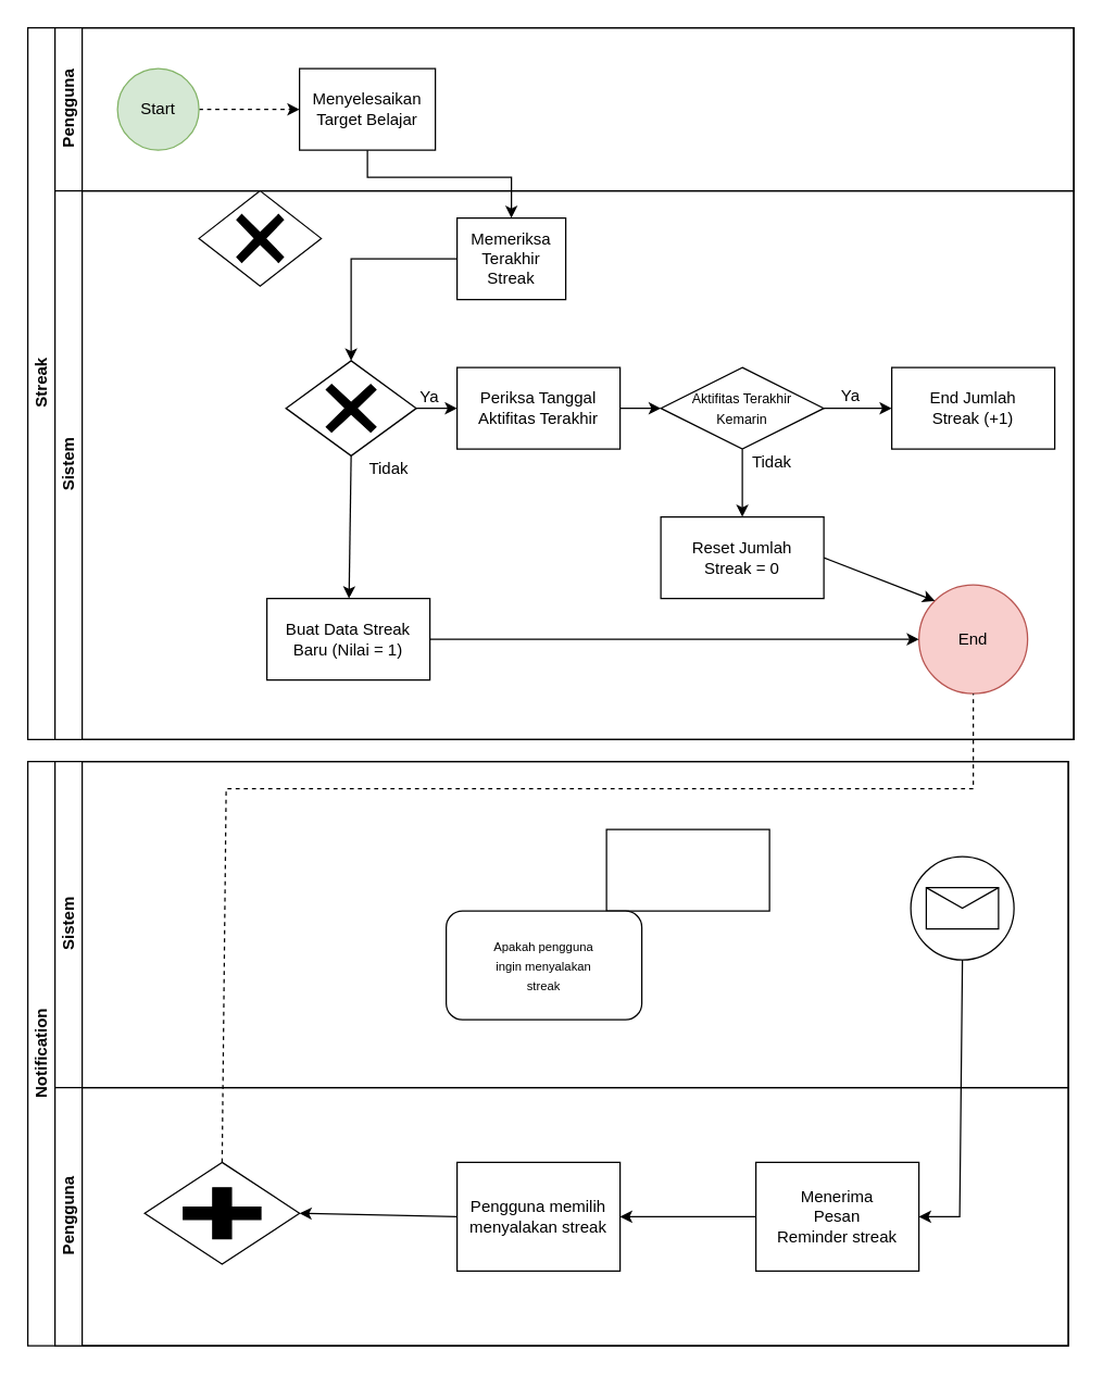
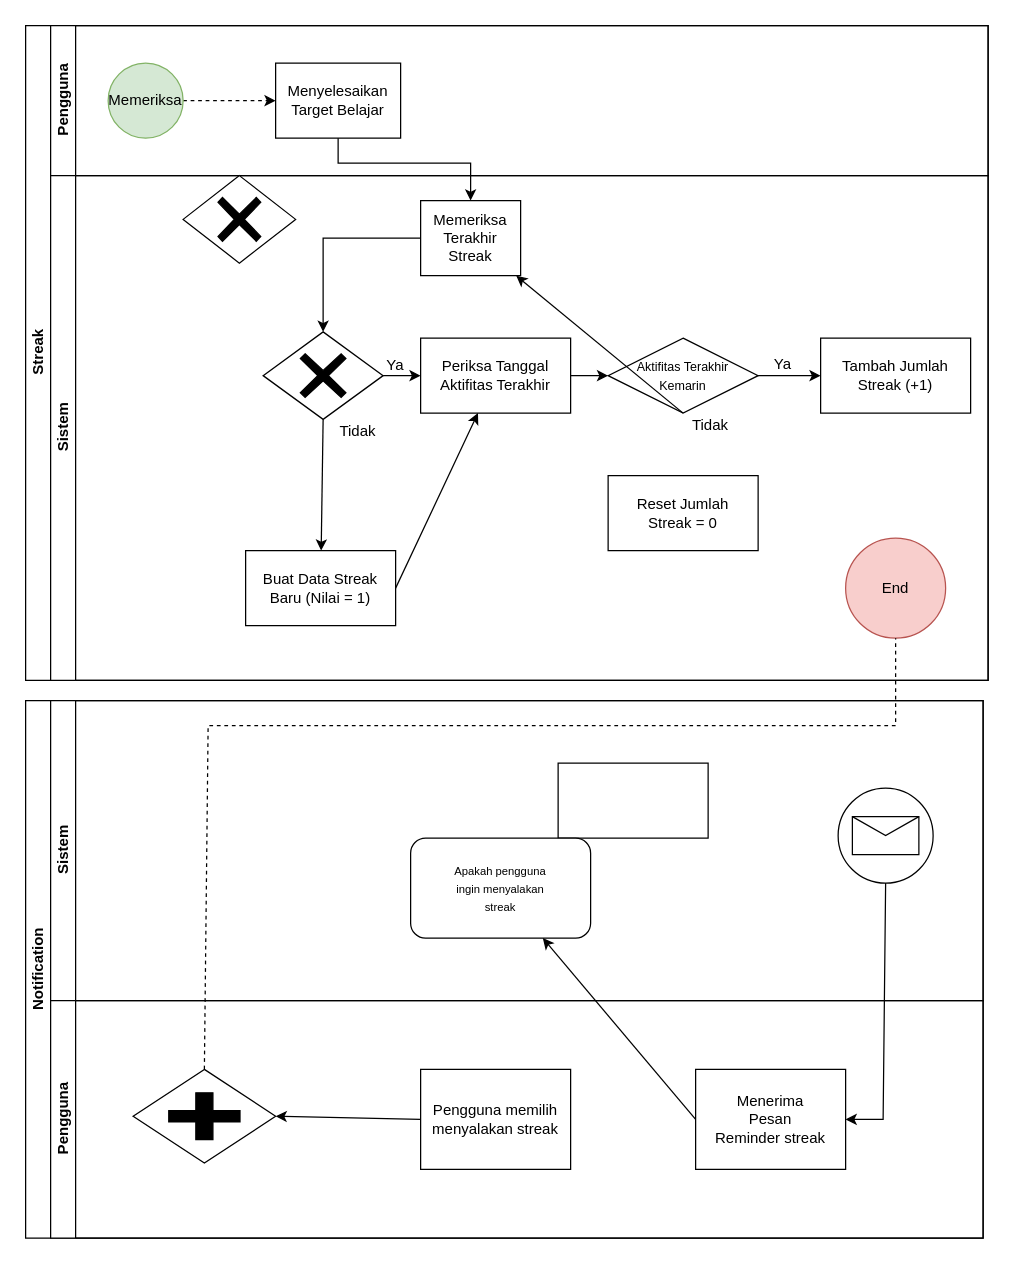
  <mxCell id="0" />
  <mxCell id="1" parent="0" />
  <mxCell id="2" value="Streak" style="swimlane;html=1;childLayout=stackLayout;resizeParent=1;resizeParentMax=0;horizontal=0;startSize=20;horizontalStack=0;" parent="1" vertex="1"><mxGeometry x="20" y="20" width="770" height="523.78" as="geometry" /></mxCell>
  <mxCell id="3" value="Pengguna" style="swimlane;html=1;startSize=20;horizontal=0;" parent="2" vertex="1"><mxGeometry x="20" width="750" height="120" as="geometry" /></mxCell>
  <mxCell id="4" value="" style="edgeStyle=orthogonalEdgeStyle;rounded=0;orthogonalLoop=1;jettySize=auto;html=1;dashed=1;" parent="3" source="5" target="6" edge="1"><mxGeometry relative="1" as="geometry" /></mxCell>
- <mxCell id="5" value="Start" style="ellipse;whiteSpace=wrap;html=1;fillColor=#d5e8d4;strokeColor=#82b366;" parent="3" vertex="1"><mxGeometry x="46" y="30" width="60" height="60" as="geometry" /></mxCell>
+ <mxCell id="5" value="Memeriksa" style="ellipse;whiteSpace=wrap;html=1;fillColor=#d5e8d4;strokeColor=#82b366;" parent="3" vertex="1"><mxGeometry x="46" y="30" width="60" height="60" as="geometry" /></mxCell>
  <mxCell id="6" value="Menyelesaikan&lt;div&gt;Target Belajar&lt;/div&gt;" style="rounded=0;whiteSpace=wrap;html=1;fontFamily=Helvetica;fontSize=12;fontColor=#000000;align=center;" parent="3" vertex="1"><mxGeometry x="180" y="30" width="100" height="60" as="geometry" /></mxCell>
  <mxCell id="7" style="edgeStyle=orthogonalEdgeStyle;rounded=0;orthogonalLoop=1;jettySize=auto;html=1;endArrow=classic;endFill=1;exitX=0.5;exitY=1;exitDx=0;exitDy=0;entryX=0.5;entryY=0;entryDx=0;entryDy=0;" parent="3" source="6" target="10" edge="1"><mxGeometry relative="1" as="geometry"><mxPoint x="235.0" y="120.0" as="sourcePoint" /><mxPoint x="180" y="330" as="targetPoint" /><Array as="points"><mxPoint x="230" y="110" /><mxPoint x="336" y="110" /></Array></mxGeometry></mxCell>
  <mxCell id="8" value="Sistem" style="swimlane;html=1;startSize=20;horizontal=0;" parent="2" vertex="1"><mxGeometry x="20" y="120" width="750" height="403.78" as="geometry" /></mxCell>
  <mxCell id="9" value="" style="edgeStyle=orthogonalEdgeStyle;rounded=0;orthogonalLoop=1;jettySize=auto;html=1;endArrow=classic;endFill=1;entryX=0.5;entryY=0;entryDx=0;entryDy=0;entryPerimeter=0;" parent="8" source="10" target="28" edge="1"><mxGeometry relative="1" as="geometry"><mxPoint x="216" y="133" as="targetPoint" /></mxGeometry></mxCell>
  <mxCell id="10" value="Memeriksa&lt;div&gt;Terakhir&lt;/div&gt;&lt;div&gt;Streak&lt;/div&gt;" style="rounded=0;whiteSpace=wrap;html=1;fontFamily=Helvetica;fontSize=12;fontColor=#000000;align=center;" parent="8" vertex="1"><mxGeometry x="296" y="20" width="80" height="60" as="geometry" /></mxCell>
  <mxCell id="11" value="Periksa Tanggal&lt;div&gt;Aktifitas Terakhir&lt;/div&gt;" style="rounded=0;whiteSpace=wrap;html=1;" parent="8" vertex="1"><mxGeometry x="296" y="130" width="120" height="60" as="geometry" /></mxCell>
  <mxCell id="12" value="Ya" style="text;html=1;align=center;verticalAlign=middle;whiteSpace=wrap;rounded=0;" parent="8" vertex="1"><mxGeometry x="246" y="137" width="60" height="30" as="geometry" /></mxCell>
  <mxCell id="13" value="" style="endArrow=classic;html=1;rounded=0;exitX=1;exitY=0.5;exitDx=0;exitDy=0;" parent="8" target="11" edge="1"><mxGeometry width="50" height="50" relative="1" as="geometry"><mxPoint x="266" y="160" as="sourcePoint" /><mxPoint x="310" y="20" as="targetPoint" /></mxGeometry></mxCell>
  <mxCell id="14" value="&lt;font style=&quot;font-size: 10px;&quot;&gt;Aktifitas Terakhir&lt;/font&gt;&lt;div&gt;&lt;font style=&quot;font-size: 10px;&quot;&gt;Kemarin&lt;/font&gt;&lt;/div&gt;" style="rhombus;whiteSpace=wrap;html=1;" parent="8" vertex="1"><mxGeometry x="446" y="130" width="120" height="60" as="geometry" /></mxCell>
  <mxCell id="15" value="" style="endArrow=classic;html=1;rounded=0;exitX=1;exitY=0.5;exitDx=0;exitDy=0;" parent="8" source="11" target="14" edge="1"><mxGeometry width="50" height="50" relative="1" as="geometry"><mxPoint x="190" y="140" as="sourcePoint" /><mxPoint x="450" y="60" as="targetPoint" /></mxGeometry></mxCell>
- <mxCell id="16" value="End Jumlah&lt;div&gt;Streak (+1)&lt;/div&gt;" style="rounded=0;whiteSpace=wrap;html=1;" parent="8" vertex="1"><mxGeometry x="616" y="130" width="120" height="60" as="geometry" /></mxCell>
+ <mxCell id="16" value="Tambah Jumlah&lt;div&gt;Streak (+1)&lt;/div&gt;" style="rounded=0;whiteSpace=wrap;html=1;" parent="8" vertex="1"><mxGeometry x="616" y="130" width="120" height="60" as="geometry" /></mxCell>
  <mxCell id="17" value="" style="endArrow=classic;html=1;rounded=0;exitX=1;exitY=0.5;exitDx=0;exitDy=0;" parent="8" source="14" target="16" edge="1"><mxGeometry width="50" height="50" relative="1" as="geometry"><mxPoint x="270" y="150" as="sourcePoint" /><mxPoint x="590" y="60" as="targetPoint" /></mxGeometry></mxCell>
  <mxCell id="18" value="Ya" style="text;html=1;align=center;verticalAlign=middle;whiteSpace=wrap;rounded=0;" parent="8" vertex="1"><mxGeometry x="556" y="135.5" width="60" height="30" as="geometry" /></mxCell>
  <mxCell id="19" value="Reset Jumlah&lt;div&gt;Streak = 0&lt;/div&gt;" style="rounded=0;whiteSpace=wrap;html=1;" parent="8" vertex="1"><mxGeometry x="446" y="240" width="120" height="60" as="geometry" /></mxCell>
- <mxCell id="20" value="" style="endArrow=classic;html=1;rounded=0;exitX=0.5;exitY=1;exitDx=0;exitDy=0;entryX=0.5;entryY=0;entryDx=0;entryDy=0;" parent="8" source="14" target="19" edge="1"><mxGeometry width="50" height="50" relative="1" as="geometry"><mxPoint x="470" y="170" as="sourcePoint" /><mxPoint x="520" y="120" as="targetPoint" /></mxGeometry></mxCell>
+ <mxCell id="20" value="" style="endArrow=classic;html=1;rounded=0;exitX=0.5;exitY=1;exitDx=0;exitDy=0;" parent="8" source="14" target="10" edge="1"><mxGeometry width="50" height="50" relative="1" as="geometry"><mxPoint x="470" y="170" as="sourcePoint" /><mxPoint x="520" y="120" as="targetPoint" /></mxGeometry></mxCell>
  <mxCell id="21" value="Tidak" style="text;html=1;align=center;verticalAlign=middle;whiteSpace=wrap;rounded=0;" parent="8" vertex="1"><mxGeometry x="498" y="184.5" width="60" height="30" as="geometry" /></mxCell>
  <mxCell id="22" value="Tidak" style="text;html=1;align=center;verticalAlign=middle;whiteSpace=wrap;rounded=0;" parent="8" vertex="1"><mxGeometry x="216" y="190" width="60" height="30" as="geometry" /></mxCell>
  <mxCell id="23" value="Buat Data Streak&lt;div&gt;Baru (Nilai = 1)&lt;/div&gt;" style="rounded=0;whiteSpace=wrap;html=1;" parent="8" vertex="1"><mxGeometry x="156" y="300" width="120" height="60" as="geometry" /></mxCell>
  <mxCell id="24" value="" style="endArrow=classic;html=1;rounded=0;exitX=0.5;exitY=1;exitDx=0;exitDy=0;exitPerimeter=0;" parent="8" source="28" target="23" edge="1"><mxGeometry width="50" height="50" relative="1" as="geometry"><mxPoint x="196" y="230" as="sourcePoint" /><mxPoint x="200" y="150" as="targetPoint" /></mxGeometry></mxCell>
  <mxCell id="25" value="End" style="ellipse;whiteSpace=wrap;html=1;aspect=fixed;fillColor=#f8cecc;strokeColor=#b85450;" parent="8" vertex="1"><mxGeometry x="636" y="290" width="80" height="80" as="geometry" /></mxCell>
- <mxCell id="26" value="" style="endArrow=classic;html=1;rounded=0;exitX=1;exitY=0.5;exitDx=0;exitDy=0;entryX=0;entryY=0.5;entryDx=0;entryDy=0;" parent="8" source="23" target="25" edge="1"><mxGeometry width="50" height="50" relative="1" as="geometry"><mxPoint x="360" y="170" as="sourcePoint" /><mxPoint x="410" y="120" as="targetPoint" /></mxGeometry></mxCell>
- <mxCell id="27" value="" style="endArrow=classic;html=1;rounded=0;exitX=1;exitY=0.5;exitDx=0;exitDy=0;entryX=0;entryY=0;entryDx=0;entryDy=0;" parent="8" source="19" target="25" edge="1"><mxGeometry width="50" height="50" relative="1" as="geometry"><mxPoint x="480" y="170" as="sourcePoint" /><mxPoint x="530" y="120" as="targetPoint" /></mxGeometry></mxCell>
+ <mxCell id="26" value="" style="endArrow=classic;html=1;rounded=0;exitX=1;exitY=0.5;exitDx=0;exitDy=0;" parent="8" source="23" target="11" edge="1"><mxGeometry width="50" height="50" relative="1" as="geometry"><mxPoint x="360" y="170" as="sourcePoint" /><mxPoint x="410" y="120" as="targetPoint" /></mxGeometry></mxCell>
  <mxCell id="28" value="" style="points=[[0.25,0.25,0],[0.5,0,0],[0.75,0.25,0],[1,0.5,0],[0.75,0.75,0],[0.5,1,0],[0.25,0.75,0],[0,0.5,0]];shape=mxgraph.bpmn.gateway2;html=1;verticalLabelPosition=bottom;labelBackgroundColor=#ffffff;verticalAlign=top;align=center;perimeter=rhombusPerimeter;outlineConnect=0;outline=none;symbol=none;gwType=exclusive;" vertex="1" parent="8"><mxGeometry x="170" y="125" width="96" height="70" as="geometry" /></mxCell>
  <mxCell id="29" value="" style="points=[[0.25,0.25,0],[0.5,0,0],[0.75,0.25,0],[1,0.5,0],[0.75,0.75,0],[0.5,1,0],[0.25,0.75,0],[0,0.5,0]];shape=mxgraph.bpmn.gateway2;html=1;verticalLabelPosition=bottom;labelBackgroundColor=#ffffff;verticalAlign=top;align=center;perimeter=rhombusPerimeter;outlineConnect=0;outline=none;symbol=none;gwType=exclusive;" vertex="1" parent="8"><mxGeometry x="106" width="90" height="70" as="geometry" /></mxCell>
  <mxCell id="30" value="Notification" style="swimlane;html=1;childLayout=stackLayout;resizeParent=1;resizeParentMax=0;horizontal=0;startSize=20;horizontalStack=0;whiteSpace=wrap;" vertex="1" parent="1"><mxGeometry x="20" y="560" width="766" height="430" as="geometry" /></mxCell>
  <mxCell id="31" value="Sistem" style="swimlane;html=1;startSize=20;horizontal=0;" vertex="1" parent="30"><mxGeometry x="20" width="746" height="240" as="geometry" /></mxCell>
  <mxCell id="32" value="" style="rounded=0;whiteSpace=wrap;html=1;" vertex="1" parent="31"><mxGeometry x="406" y="50" width="120" height="60" as="geometry" /></mxCell>
  <mxCell id="33" value="" style="points=[[0.145,0.145,0],[0.5,0,0],[0.855,0.145,0],[1,0.5,0],[0.855,0.855,0],[0.5,1,0],[0.145,0.855,0],[0,0.5,0]];shape=mxgraph.bpmn.event;html=1;verticalLabelPosition=bottom;labelBackgroundColor=#ffffff;verticalAlign=top;align=center;perimeter=ellipsePerimeter;outlineConnect=0;aspect=fixed;outline=standard;symbol=message;" vertex="1" parent="31"><mxGeometry x="630" y="70" width="76" height="76" as="geometry" /></mxCell>
  <mxCell id="34" value="&lt;font style=&quot;font-size: 9px;&quot;&gt;Apakah pengguna&lt;/font&gt;&lt;div&gt;&lt;font style=&quot;font-size: 9px;&quot;&gt;ingin menyalakan&lt;/font&gt;&lt;/div&gt;&lt;div&gt;&lt;font style=&quot;font-size: 9px;&quot;&gt;streak&lt;/font&gt;&lt;/div&gt;" style="whiteSpace=wrap;html=1;rounded=1;" vertex="1" parent="31"><mxGeometry x="288" y="110" width="144" height="80" as="geometry" /></mxCell>
  <mxCell id="35" value="Pengguna" style="swimlane;html=1;startSize=20;horizontal=0;" vertex="1" parent="30"><mxGeometry x="20" y="240" width="746" height="190" as="geometry" /></mxCell>
  <mxCell id="36" value="Menerima&lt;div&gt;Pesan&lt;/div&gt;&lt;div&gt;Reminder streak&lt;/div&gt;" style="points=[[0.25,0,0],[0.5,0,0],[0.75,0,0],[1,0.25,0],[1,0.5,0],[1,0.75,0],[0.75,1,0],[0.5,1,0],[0.25,1,0],[0,0.75,0],[0,0.5,0],[0,0.25,0]];shape=mxgraph.bpmn.task2;whiteSpace=wrap;rectStyle=rounded;size=10;html=1;container=1;expand=0;collapsible=0;taskMarker=user;" vertex="1" parent="35"><mxGeometry x="516" y="55" width="120" height="80" as="geometry" /></mxCell>
  <mxCell id="37" value="Pengguna memilih&lt;div&gt;menyalakan streak&lt;/div&gt;" style="points=[[0.25,0,0],[0.5,0,0],[0.75,0,0],[1,0.25,0],[1,0.5,0],[1,0.75,0],[0.75,1,0],[0.5,1,0],[0.25,1,0],[0,0.75,0],[0,0.5,0],[0,0.25,0]];shape=mxgraph.bpmn.task2;whiteSpace=wrap;rectStyle=rounded;size=10;html=1;container=1;expand=0;collapsible=0;taskMarker=user;" vertex="1" parent="35"><mxGeometry x="296" y="55" width="120" height="80" as="geometry" /></mxCell>
  <mxCell id="38" value="" style="points=[[0.25,0.25,0],[0.5,0,0],[0.75,0.25,0],[1,0.5,0],[0.75,0.75,0],[0.5,1,0],[0.25,0.75,0],[0,0.5,0]];shape=mxgraph.bpmn.gateway2;html=1;verticalLabelPosition=bottom;labelBackgroundColor=#ffffff;verticalAlign=top;align=center;perimeter=rhombusPerimeter;outlineConnect=0;outline=none;symbol=none;gwType=parallel;" vertex="1" parent="35"><mxGeometry x="66" y="55" width="114" height="75" as="geometry" /></mxCell>
- <mxCell id="39" value="" style="endArrow=classic;html=1;rounded=0;exitX=0;exitY=0.5;exitDx=0;exitDy=0;exitPerimeter=0;entryX=1;entryY=0.5;entryDx=0;entryDy=0;entryPerimeter=0;" edge="1" parent="35" source="36" target="37"><mxGeometry width="50" height="50" relative="1" as="geometry"><mxPoint x="296" y="-10" as="sourcePoint" /><mxPoint x="346" y="-60" as="targetPoint" /></mxGeometry></mxCell>
+ <mxCell id="39" value="" style="endArrow=classic;html=1;rounded=0;exitX=0;exitY=0.5;exitDx=0;exitDy=0;exitPerimeter=0;" edge="1" parent="35" source="36" target="34"><mxGeometry width="50" height="50" relative="1" as="geometry"><mxPoint x="296" y="-10" as="sourcePoint" /><mxPoint x="346" y="-60" as="targetPoint" /></mxGeometry></mxCell>
  <mxCell id="40" value="" style="endArrow=classic;html=1;rounded=0;exitX=0;exitY=0.5;exitDx=0;exitDy=0;exitPerimeter=0;entryX=1;entryY=0.5;entryDx=0;entryDy=0;entryPerimeter=0;" edge="1" parent="35" source="37" target="38"><mxGeometry width="50" height="50" relative="1" as="geometry"><mxPoint x="296" y="-10" as="sourcePoint" /><mxPoint x="346" y="-60" as="targetPoint" /></mxGeometry></mxCell>
  <mxCell id="41" value="" style="endArrow=classic;html=1;rounded=0;exitX=0.5;exitY=1;exitDx=0;exitDy=0;exitPerimeter=0;entryX=1;entryY=0.5;entryDx=0;entryDy=0;entryPerimeter=0;" edge="1" parent="30" source="33" target="36"><mxGeometry width="50" height="50" relative="1" as="geometry"><mxPoint x="356" y="280" as="sourcePoint" /><mxPoint x="406" y="230" as="targetPoint" /><Array as="points"><mxPoint x="686" y="335" /></Array></mxGeometry></mxCell>
  <mxCell id="42" value="" style="endArrow=none;dashed=1;html=1;rounded=0;exitX=0.5;exitY=0;exitDx=0;exitDy=0;exitPerimeter=0;entryX=0.5;entryY=1;entryDx=0;entryDy=0;" edge="1" parent="1" source="38" target="25"><mxGeometry width="50" height="50" relative="1" as="geometry"><mxPoint x="336" y="790" as="sourcePoint" /><mxPoint x="726" y="570" as="targetPoint" /><Array as="points"><mxPoint x="166" y="580" /><mxPoint x="716" y="580" /></Array></mxGeometry></mxCell>
